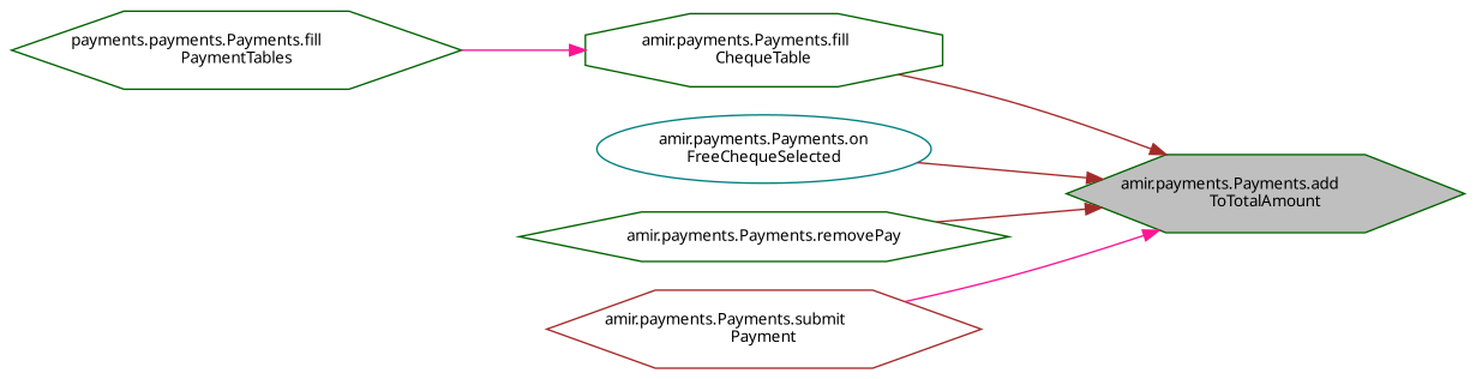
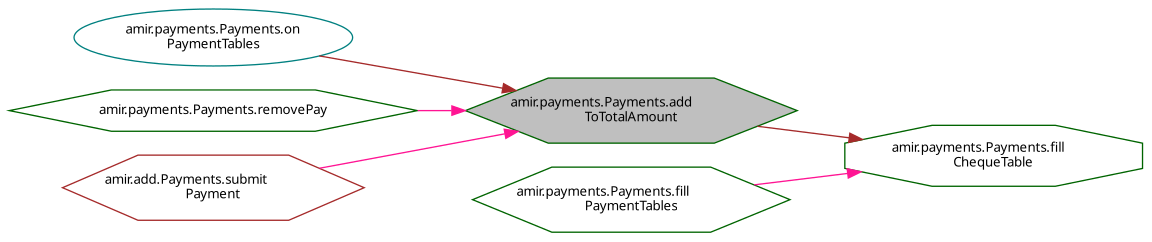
  digraph {
    rankdir=RL
    node [color=darkgreen fillcolor=white fontname="FreeSans.ttf" fontsize=10 shape=hexagon style=filled]
    edge [color=brown dir=back fontname="FreeSans.ttf" fontsize=10 labelfontname="FreeSans.ttf" labelfontsize=10 style=solid]
    n1 [fillcolor=grey75 fontcolor=black height=0.2 label="amir.payments.Payments.add\lToTotalAmount" width=0.4]
    n2 [height=0.2 label="amir.payments.Payments.fill\lChequeTable" shape=octagon width=0.4]
-   n3 [color=teal height=0.2 label="amir.payments.Payments.on\lFreeChequeSelected" shape=ellipse width=0.4]
+   n3 [color=teal height=0.2 label="amir.payments.Payments.on\lPaymentTables" shape=ellipse width=0.4]
    n4 [height=0.2 label="amir.payments.Payments.removePay" width=0.4]
-   n5 [color=brown height=0.2 label="amir.payments.Payments.submit\lPayment" width=0.4]
-   n6 [height=0.2 label="payments.payments.Payments.fill\lPaymentTables" width=0.4]
-   n1 -> n2
+   n5 [color=brown height=0.2 label="amir.add.Payments.submit\lPayment" width=0.4]
+   n6 [height=0.2 label="amir.payments.Payments.fill\lPaymentTables" width=0.4]
+   n2 -> n1
    n1 -> n3
-   n1 -> n4
+   n1 -> n4 [color=deeppink]
    n1 -> n5 [color=deeppink]
    n2 -> n6 [color=deeppink]
  }
